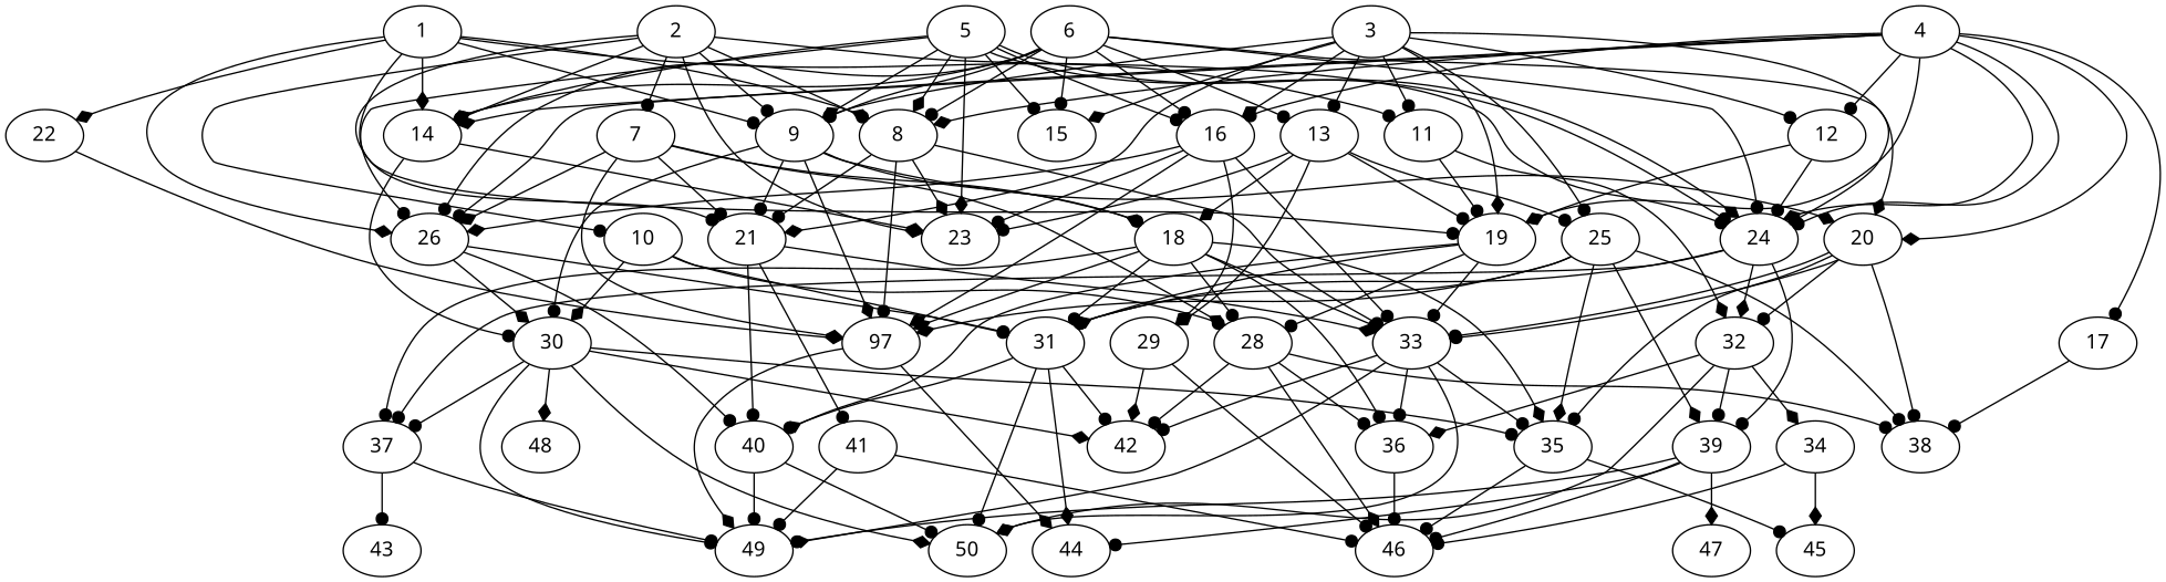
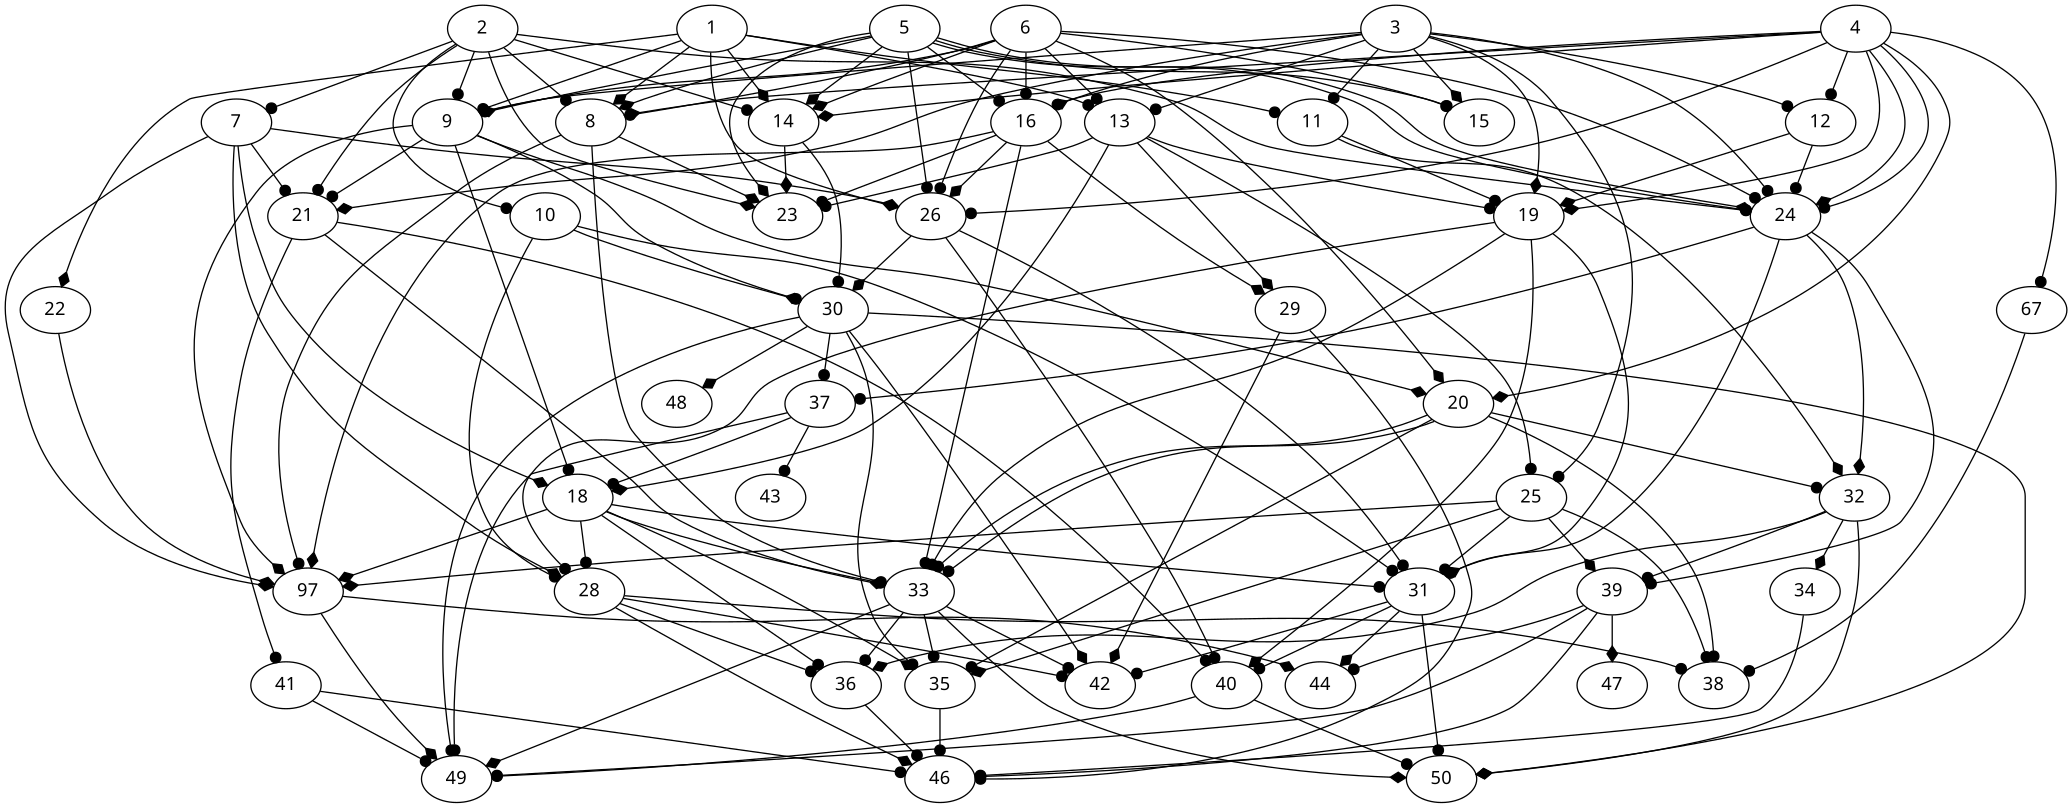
  digraph {
    fontname="Noto Sans"
    node [alpha=0.17 fontname="Noto Sans"]
    edge [arrowhead=dot fontname="Noto Sans"]
    1 [alpha=0.03]
    8 [alpha=0.16]
    9
    11 [alpha=0.04]
    13 [alpha=0.19]
    14 [alpha=0.16]
    22 [alpha=0.18]
    26 [alpha=0.05]
    21 [alpha=0.08]
    23 [alpha=0.10]
    n11 [alpha=0.12 label=97]
    33 [alpha=0.04]
    20 [alpha=0.19]
    18 [alpha=0.05]
    30
    19 [alpha=0.02]
    32
    25
    29 [alpha=0.08]
    31 [alpha=0.13]
    40 [alpha=0.08]
    41 [alpha=0.02]
    44 [alpha=0.08]
    49 [alpha=0.14]
    35 [alpha=0.18]
    36 [alpha=0.20]
    42 [alpha=0.15]
    50 [alpha=0.00]
    38 [alpha=0.02]
    28 [alpha=0.12]
    37 [alpha=0.00]
    48 [alpha=0.15]
    39 [alpha=0.00]
    34 [alpha=0.09]
    46
    2 [alpha=0.07]
    7 [alpha=0.05]
    10 [alpha=0.16]
    24 [alpha=0.16]
    43 [alpha=0.18]
    47 [alpha=0.07]
    3 [alpha=0.15]
    12 [alpha=0.19]
    15 [alpha=0.02]
    16 [alpha=0.15]
-   45 [alpha=0.07]
    4 [alpha=0.09]
-   17 [alpha=0.19]
+   17 [alpha=0.19 label=67]
    5 [alpha=0.09]
    6 [alpha=0.09]
    1 -> 8 [arrowhead=diamond]
    1 -> 9
    1 -> 11
-   1 -> 19
+   1 -> 13
    1 -> 14 [arrowhead=diamond]
    1 -> 22 [arrowhead=diamond]
    1 -> 26 [arrowhead=diamond]
-   8 -> 21
    8 -> 23 [arrowhead=diamond]
    8 -> n11
    8 -> 33
    9 -> 21
    9 -> n11 [arrowhead=diamond]
    9 -> 20 [arrowhead=diamond]
    9 -> 18
    9 -> 30
    11 -> 19
    11 -> 32 [arrowhead=diamond]
    13 -> 23
    13 -> 18 [arrowhead=diamond]
    13 -> 19
    13 -> 25
    13 -> 29 [arrowhead=diamond]
    14 -> 23 [arrowhead=diamond]
    14 -> 30
    22 -> n11 [arrowhead=diamond]
    26 -> 30 [arrowhead=diamond]
    26 -> 31
    26 -> 40
    21 -> 33 [arrowhead=diamond]
    21 -> 40
    21 -> 41
    n11 -> 44 [arrowhead=diamond]
    n11 -> 49 [arrowhead=diamond]
    33 -> 49 [arrowhead=diamond]
    33 -> 35
    33 -> 36
    33 -> 42
    33 -> 50 [arrowhead=diamond]
    20 -> 33
    20 -> 33
    20 -> 32
    20 -> 35
    20 -> 38
    18 -> n11 [arrowhead=diamond]
    18 -> 33
    18 -> 31
    18 -> 35 [arrowhead=diamond]
    18 -> 36
    18 -> 28
-   18 -> 37
+   37 -> 18
    30 -> 49
    30 -> 35
    30 -> 42 [arrowhead=diamond]
    30 -> 50 [arrowhead=diamond]
    30 -> 37
    30 -> 48 [arrowhead=diamond]
    19 -> 33
    19 -> 31 [arrowhead=diamond]
    19 -> 40 [arrowhead=diamond]
    19 -> 28
    32 -> 36 [arrowhead=diamond]
    32 -> 50 [arrowhead=diamond]
    32 -> 39
    32 -> 34 [arrowhead=diamond]
    25 -> n11 [arrowhead=diamond]
    25 -> 31
    25 -> 35 [arrowhead=diamond]
    25 -> 38
    25 -> 39 [arrowhead=diamond]
    29 -> 42 [arrowhead=diamond]
    29 -> 46
    31 -> 40
    31 -> 44 [arrowhead=diamond]
    31 -> 42
    31 -> 50
    40 -> 49
    40 -> 50
    41 -> 49
    41 -> 46
    35 -> 46
-   35 -> 45
    36 -> 46
    28 -> 36
    28 -> 42
    28 -> 38
    28 -> 46 [arrowhead=diamond]
    37 -> 49
    37 -> 43
    39 -> 44
    39 -> 49
    39 -> 46
    39 -> 47 [arrowhead=diamond]
    34 -> 46
-   34 -> 45 [arrowhead=diamond]
    2 -> 8
    2 -> 9
    2 -> 14
    2 -> 21
    2 -> 23 [arrowhead=diamond]
    2 -> 7
    2 -> 10
    2 -> 24
    7 -> 26 [arrowhead=diamond]
    7 -> 21
    7 -> n11 [arrowhead=diamond]
    7 -> 18 [arrowhead=diamond]
    7 -> 28 [arrowhead=diamond]
    10 -> 30 [arrowhead=diamond]
    10 -> 31
    10 -> 28
    24 -> 32 [arrowhead=diamond]
    24 -> 31
    24 -> 37
    24 -> 39
    3 -> 9
    3 -> 11
    3 -> 13
    3 -> 21 [arrowhead=diamond]
    3 -> 19 [arrowhead=diamond]
    3 -> 25
    3 -> 24
    3 -> 12
    3 -> 15 [arrowhead=diamond]
    3 -> 16 [arrowhead=diamond]
    12 -> 19 [arrowhead=diamond]
    12 -> 24
    16 -> 26 [arrowhead=diamond]
    16 -> 23
    16 -> n11 [arrowhead=diamond]
    16 -> 33
    16 -> 29 [arrowhead=diamond]
    4 -> 8 [arrowhead=diamond]
    4 -> 14 [arrowhead=diamond]
    4 -> 26
    4 -> 20 [arrowhead=diamond]
    4 -> 19 [arrowhead=diamond]
    4 -> 24 [arrowhead=diamond]
    4 -> 24
    4 -> 12
    4 -> 16
    4 -> 17
    17 -> 38
    5 -> 8 [arrowhead=diamond]
    5 -> 9 [arrowhead=diamond]
    5 -> 14 [arrowhead=diamond]
    5 -> 26
    5 -> 23 [arrowhead=diamond]
    5 -> 24
    5 -> 24 [arrowhead=diamond]
    5 -> 15
    5 -> 16
    6 -> 8
    6 -> 9
    6 -> 13
    6 -> 14 [arrowhead=diamond]
    6 -> 26
    6 -> 20 [arrowhead=diamond]
    6 -> 24
    6 -> 15
    6 -> 16
  }
